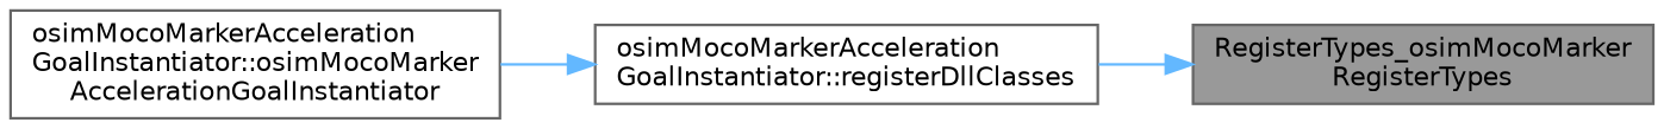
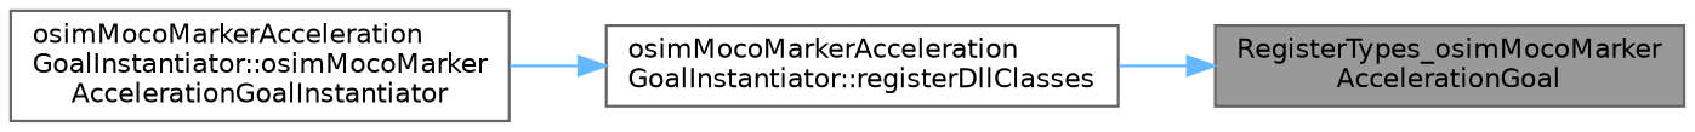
  digraph {
    rankdir=RL
    node [color=grey40 fillcolor=white fontname=Helvetica fontsize=10 shape=box style=filled]
    edge [color=steelblue1 dir=back fontname=Helvetica fontsize=10 labelfontname=Helvetica labelfontsize=10 style=solid]
-   n1 [color=gray40 fillcolor=grey60 fontcolor=black height=0.2 label="RegisterTypes_osimMocoMarker\lRegisterTypes" width=0.4]
+   n1 [color=gray40 fillcolor=grey60 fontcolor=black height=0.2 label="RegisterTypes_osimMocoMarker\lAccelerationGoal" width=0.4]
    n2 [height=0.2 label="osimMocoMarkerAcceleration\lGoalInstantiator::registerDllClasses" width=0.4]
    n3 [height=0.2 label="osimMocoMarkerAcceleration\lGoalInstantiator::osimMocoMarker\lAccelerationGoalInstantiator" width=0.4]
    n1 -> n2
    n2 -> n3
  }
